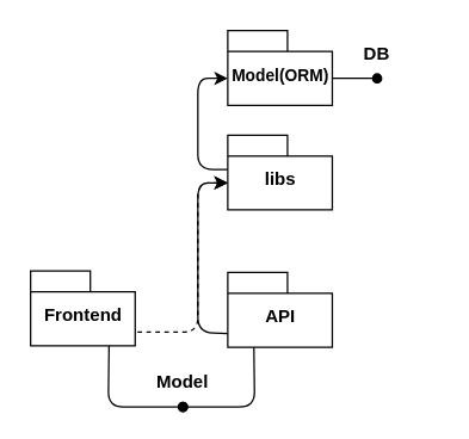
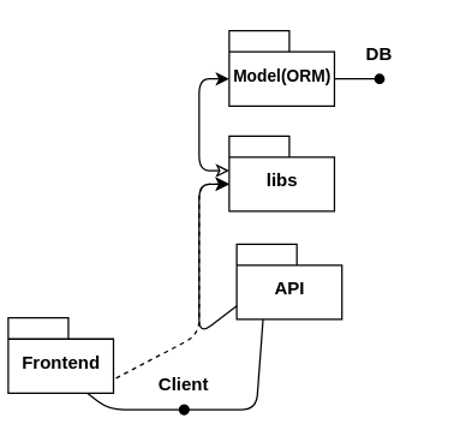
  <mxCell id="0" />
  <mxCell id="1" parent="0" />
  <mxCell id="2" style="edgeStyle=none;html=1;exitX=0.25;exitY=1;exitDx=0;exitDy=0;exitPerimeter=0;fontSize=12;endArrow=oval;endFill=1;" edge="1" parent="1" source="3"><mxGeometry relative="1" as="geometry"><mxPoint x="122" y="272" as="targetPoint" /><Array as="points"><mxPoint x="170" y="272" /></Array></mxGeometry></mxCell>
- <mxCell id="3" value="API" style="shape=folder;fontStyle=1;spacingTop=10;tabWidth=40;tabHeight=14;tabPosition=left;html=1;" vertex="1" parent="1"><mxGeometry x="152" y="182" width="70" height="50" as="geometry" /></mxCell>
+ <mxCell id="3" value="API" style="shape=folder;fontStyle=1;spacingTop=10;tabWidth=40;tabHeight=14;tabPosition=left;html=1;" vertex="1" parent="1"><mxGeometry x="157" y="162" width="70" height="50" as="geometry" /></mxCell>
  <mxCell id="4" style="edgeStyle=none;html=1;exitX=0.75;exitY=1;exitDx=0;exitDy=0;exitPerimeter=0;fontSize=12;endArrow=oval;endFill=1;" edge="1" parent="1" source="5"><mxGeometry relative="1" as="geometry"><mxPoint x="122" y="272" as="targetPoint" /><Array as="points"><mxPoint x="72" y="272" /></Array></mxGeometry></mxCell>
- <mxCell id="5" value="Frontend" style="shape=folder;fontStyle=1;spacingTop=10;tabWidth=40;tabHeight=14;tabPosition=left;html=1;" vertex="1" parent="1"><mxGeometry x="20" y="181" width="70" height="50" as="geometry" /></mxCell>
- <mxCell id="6" style="edgeStyle=none;html=1;exitX=0;exitY=0;exitDx=0;exitDy=32;exitPerimeter=0;entryX=0;entryY=0;entryDx=0;entryDy=23;entryPerimeter=0;fontSize=12;startArrow=classic;startFill=1;endArrow=none;endFill=0;" edge="1" parent="1" source="8" target="11"><mxGeometry relative="1" as="geometry"><Array as="points"><mxPoint x="132" y="52" /><mxPoint x="132" y="113" /></Array></mxGeometry></mxCell>
+ <mxCell id="5" value="Frontend" style="shape=folder;fontStyle=1;spacingTop=10;tabWidth=40;tabHeight=14;tabPosition=left;html=1;" vertex="1" parent="1"><mxGeometry x="5" y="211" width="70" height="50" as="geometry" /></mxCell>
+ <mxCell id="6" style="edgeStyle=none;html=1;exitX=0;exitY=0;exitDx=0;exitDy=32;exitPerimeter=0;entryX=0;entryY=0;entryDx=0;entryDy=23;entryPerimeter=0;fontSize=12;startArrow=classic;startFill=1;endArrow=classic;endFill=0;" edge="1" parent="1" source="8" target="11"><mxGeometry relative="1" as="geometry"><Array as="points"><mxPoint x="132" y="52" /><mxPoint x="132" y="113" /></Array></mxGeometry></mxCell>
  <mxCell id="7" style="edgeStyle=none;html=1;exitX=0;exitY=0;exitDx=70;exitDy=32;exitPerimeter=0;fontSize=12;endArrow=oval;endFill=1;" edge="1" parent="1" source="8"><mxGeometry relative="1" as="geometry"><mxPoint x="252" y="52" as="targetPoint" /></mxGeometry></mxCell>
  <mxCell id="8" value="&lt;font style=&quot;font-size: 11px;&quot;&gt;Model(ORM)&lt;/font&gt;" style="shape=folder;fontStyle=1;spacingTop=10;tabWidth=40;tabHeight=14;tabPosition=left;html=1;" vertex="1" parent="1"><mxGeometry x="152" y="20" width="70" height="50" as="geometry" /></mxCell>
  <mxCell id="9" style="edgeStyle=none;html=1;exitX=0;exitY=0;exitDx=0;exitDy=32;exitPerimeter=0;entryX=0;entryY=0;entryDx=0;entryDy=41;entryPerimeter=0;fontSize=12;endArrow=none;endFill=0;startArrow=classic;startFill=1;" edge="1" parent="1" source="11" target="3"><mxGeometry relative="1" as="geometry"><Array as="points"><mxPoint x="132" y="122" /><mxPoint x="132" y="222" /></Array></mxGeometry></mxCell>
  <mxCell id="10" style="edgeStyle=none;html=1;exitX=0;exitY=0;exitDx=0;exitDy=32;exitPerimeter=0;entryX=0;entryY=0;entryDx=70;entryDy=41;entryPerimeter=0;fontSize=12;startArrow=classic;startFill=1;endArrow=none;endFill=0;dashed=1;" edge="1" parent="1" source="11" target="5"><mxGeometry relative="1" as="geometry"><Array as="points"><mxPoint x="132" y="122" /><mxPoint x="132" y="222" /></Array></mxGeometry></mxCell>
  <mxCell id="11" value="libs" style="shape=folder;fontStyle=1;spacingTop=10;tabWidth=40;tabHeight=14;tabPosition=left;html=1;fontSize=12;" vertex="1" parent="1"><mxGeometry x="152" y="90" width="70" height="50" as="geometry" /></mxCell>
  <mxCell id="12" value="DB" style="text;align=center;fontStyle=1;verticalAlign=middle;spacingLeft=3;spacingRight=3;strokeColor=none;rotatable=0;points=[[0,0.5],[1,0.5]];portConstraint=eastwest;fontSize=12;" vertex="1" parent="1"><mxGeometry x="212" y="22" width="80" height="26" as="geometry" /></mxCell>
- <mxCell id="13" value="Model" style="text;align=center;fontStyle=1;verticalAlign=middle;spacingLeft=3;spacingRight=3;strokeColor=none;rotatable=0;points=[[0,0.5],[1,0.5]];portConstraint=eastwest;fontSize=12;" vertex="1" parent="1"><mxGeometry x="82" y="242" width="80" height="26" as="geometry" /></mxCell>
+ <mxCell id="13" value="Client" style="text;align=center;fontStyle=1;verticalAlign=middle;spacingLeft=3;spacingRight=3;strokeColor=none;rotatable=0;points=[[0,0.5],[1,0.5]];portConstraint=eastwest;fontSize=12;" vertex="1" parent="1"><mxGeometry x="82" y="242" width="80" height="26" as="geometry" /></mxCell>
